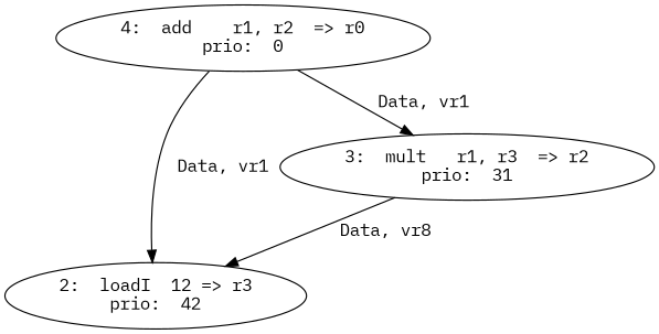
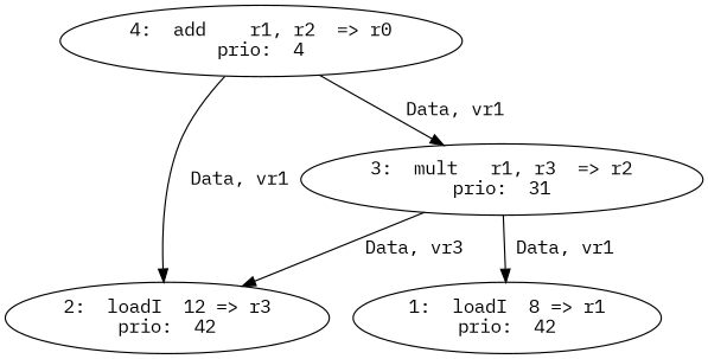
  digraph {
    fontname="IBM Plex Mono"
    node [fontname="IBM Plex Mono"]
    edge [fontname="IBM Plex Mono"]
+   n1 [label="1:  loadI  8 => r1\nprio:  42"]
    n2 [label="2:  loadI  12 => r3\nprio:  42"]
    n3 [label="3:  mult   r1, r3  => r2\nprio:  31"]
-   n4 [label="4:  add    r1, r2  => r0\nprio:  0"]
-   n3 -> n2 [label=" Data, vr8"]
+   n4 [label="4:  add    r1, r2  => r0\nprio:  4"]
+   n3 -> n1 [label=" Data, vr1"]
+   n3 -> n2 [label=" Data, vr3"]
    n4 -> n2 [label=" Data, vr1"]
    n4 -> n3 [label=" Data, vr1"]
  }
